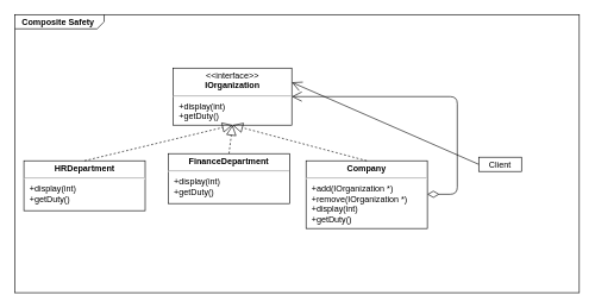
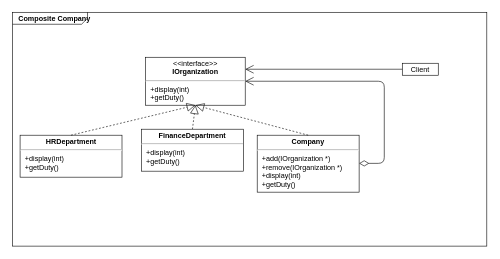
  <mxCell id="0" style=";html=1;" />
  <mxCell id="1" style=";html=1;" parent="0" />
- <mxCell id="2" value="&lt;p style=&quot;margin: 0px ; margin-top: 4px ; margin-left: 10px ; text-align: left&quot;&gt;&lt;b&gt;Composite Safety&lt;/b&gt;&lt;/p&gt;" style="html=1;strokeWidth=1;shape=mxgraph.sysml.package;html=1;overflow=fill;whiteSpace=wrap;fillColor=none;gradientColor=none;fontSize=12;align=center;labelX=125.5;" parent="1" vertex="1"><mxGeometry x="20" y="20" width="791" height="390" as="geometry" /></mxCell>
+ <mxCell id="2" value="&lt;p style=&quot;margin: 0px ; margin-top: 4px ; margin-left: 10px ; text-align: left&quot;&gt;&lt;b&gt;Composite Company&lt;/b&gt;&lt;/p&gt;" style="html=1;strokeWidth=1;shape=mxgraph.sysml.package;html=1;overflow=fill;whiteSpace=wrap;fillColor=none;gradientColor=none;fontSize=12;align=center;labelX=125.5;" parent="1" vertex="1"><mxGeometry x="20" y="20" width="791" height="390" as="geometry" /></mxCell>
  <mxCell id="3" value="&lt;p style=&quot;margin: 0px ; margin-top: 4px ; text-align: center&quot;&gt;&amp;lt;&amp;lt;interface&amp;gt;&amp;gt;&lt;br&gt;&lt;b&gt;IOrganization&lt;/b&gt;&lt;/p&gt;&lt;hr&gt;&lt;p style=&quot;margin: 0px ; margin-left: 8px ; text-align: left&quot;&gt;+display(int)&lt;/p&gt;&lt;p style=&quot;margin: 0px ; margin-left: 8px ; text-align: left&quot;&gt;+getDuty()&lt;/p&gt;" style="shape=rect;html=1;overflow=fill;whiteSpace=wrap;" parent="1" vertex="1"><mxGeometry x="242" y="95" width="166" height="80" as="geometry" /></mxCell>
  <mxCell id="4" value="&lt;p style=&quot;margin: 0px ; margin-top: 4px ; text-align: center&quot;&gt;&lt;b&gt;HRDepartment&lt;/b&gt;&lt;/p&gt;&lt;hr&gt;&lt;p style=&quot;margin: 0px ; margin-left: 8px ; text-align: left&quot;&gt;&lt;span&gt;+display(int)&lt;/span&gt;&lt;br&gt;&lt;/p&gt;&lt;p style=&quot;margin: 0px 0px 0px 8px ; text-align: left&quot;&gt;+getDuty()&lt;/p&gt;" style="shape=rect;html=1;overflow=fill;whiteSpace=wrap;" parent="1" vertex="1"><mxGeometry x="32.5" y="225" width="170" height="70" as="geometry" /></mxCell>
  <mxCell id="5" value="" style="endArrow=block;dashed=1;endFill=0;endSize=12;html=1;exitX=0.5;exitY=0;exitDx=0;exitDy=0;entryX=0.5;entryY=1;entryDx=0;entryDy=0;" parent="1" source="4" target="3" edge="1"><mxGeometry width="160" relative="1" as="geometry"><mxPoint x="-57.5" y="155" as="sourcePoint" /><mxPoint x="229.5" y="175" as="targetPoint" /></mxGeometry></mxCell>
  <mxCell id="6" value="" style="endArrow=block;dashed=1;endFill=0;endSize=12;html=1;exitX=0.5;exitY=0;exitDx=0;exitDy=0;entryX=0.5;entryY=1;entryDx=0;entryDy=0;" parent="1" source="9" target="3" edge="1"><mxGeometry width="160" relative="1" as="geometry"><mxPoint x="324.5" y="225" as="sourcePoint" /><mxPoint x="232.5" y="175" as="targetPoint" /></mxGeometry></mxCell>
- <mxCell id="7" value="&lt;p style=&quot;margin: 0px ; margin-top: 4px ; text-align: center&quot;&gt;&lt;span&gt;Client&lt;/span&gt;&lt;br&gt;&lt;/p&gt;" style="shape=rect;html=1;overflow=fill;whiteSpace=wrap;" parent="1" vertex="1"><mxGeometry x="670" y="220" width="60" height="20" as="geometry" /></mxCell>
+ <mxCell id="7" value="&lt;p style=&quot;margin: 0px ; margin-top: 4px ; text-align: center&quot;&gt;&lt;span&gt;Client&lt;/span&gt;&lt;br&gt;&lt;/p&gt;" style="shape=rect;html=1;overflow=fill;whiteSpace=wrap;" parent="1" vertex="1"><mxGeometry x="670" y="105" width="60" height="20" as="geometry" /></mxCell>
  <mxCell id="8" value="" style="endArrow=open;endFill=1;endSize=12;html=1;exitX=0;exitY=0.5;exitDx=0;exitDy=0;entryX=1;entryY=0.25;entryDx=0;entryDy=0;" parent="1" source="7" target="3" edge="1"><mxGeometry width="160" relative="1" as="geometry"><mxPoint x="929.5" y="120" as="sourcePoint" /><mxPoint x="410" y="135" as="targetPoint" /><Array as="points" /></mxGeometry></mxCell>
  <mxCell id="9" value="&lt;p style=&quot;margin: 0px ; margin-top: 4px ; text-align: center&quot;&gt;&lt;b&gt;FinanceDepartment&lt;/b&gt;&lt;/p&gt;&lt;hr&gt;&lt;p style=&quot;margin: 0px ; margin-left: 8px ; text-align: left&quot;&gt;&lt;span&gt;+display(int)&lt;/span&gt;&lt;br&gt;&lt;/p&gt;&lt;p style=&quot;margin: 0px 0px 0px 8px ; text-align: left&quot;&gt;+getDuty()&lt;/p&gt;" style="shape=rect;html=1;overflow=fill;whiteSpace=wrap;" parent="1" vertex="1"><mxGeometry x="235" y="215" width="170" height="70" as="geometry" /></mxCell>
  <mxCell id="10" value="&lt;p style=&quot;margin: 0px ; margin-top: 4px ; text-align: center&quot;&gt;&lt;b&gt;Company&lt;/b&gt;&lt;/p&gt;&lt;hr&gt;&lt;p style=&quot;margin: 0px ; margin-left: 8px ; text-align: left&quot;&gt;&lt;span&gt;+add(IOrganization *)&lt;/span&gt;&lt;br&gt;&lt;/p&gt;&lt;p style=&quot;margin: 0px 0px 0px 8px ; text-align: left&quot;&gt;+remove(IOrganization *)&lt;/p&gt;&lt;p style=&quot;margin: 0px 0px 0px 8px ; text-align: left&quot;&gt;+display(int)&lt;/p&gt;&lt;p style=&quot;margin: 0px 0px 0px 8px ; text-align: left&quot;&gt;+getDuty()&lt;/p&gt;" style="shape=rect;html=1;overflow=fill;whiteSpace=wrap;" parent="1" vertex="1"><mxGeometry x="428" y="225" width="170" height="95" as="geometry" /></mxCell>
  <mxCell id="11" value="" style="endArrow=block;dashed=1;endFill=0;endSize=12;html=1;exitX=0.5;exitY=0;exitDx=0;exitDy=0;entryX=0.5;entryY=1;entryDx=0;entryDy=0;" parent="1" source="10" target="3" edge="1"><mxGeometry width="160" relative="1" as="geometry"><mxPoint x="535.5" y="225" as="sourcePoint" /><mxPoint x="440" y="175" as="targetPoint" /></mxGeometry></mxCell>
  <mxCell id="12" value="" style="endArrow=open;html=1;endSize=12;startArrow=diamondThin;startSize=14;startFill=0;edgeStyle=orthogonalEdgeStyle;align=left;verticalAlign=bottom;entryX=1;entryY=0.5;entryDx=0;entryDy=0;" parent="1" target="3" edge="1"><mxGeometry x="-0.796" y="-316" relative="1" as="geometry"><mxPoint x="598" y="272" as="sourcePoint" /><mxPoint x="758" y="272" as="targetPoint" /><Array as="points"><mxPoint x="640" y="272" /><mxPoint x="640" y="135" /></Array><mxPoint x="-10" y="78" as="offset" /></mxGeometry></mxCell>
